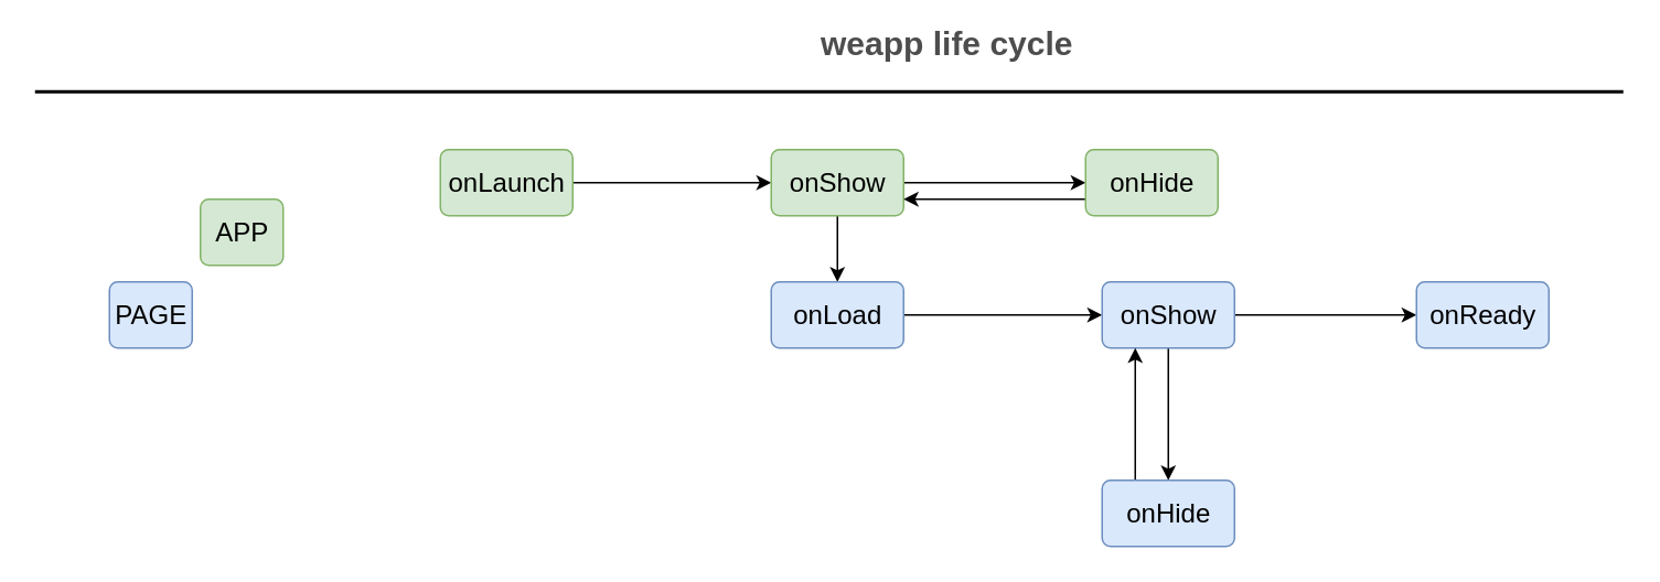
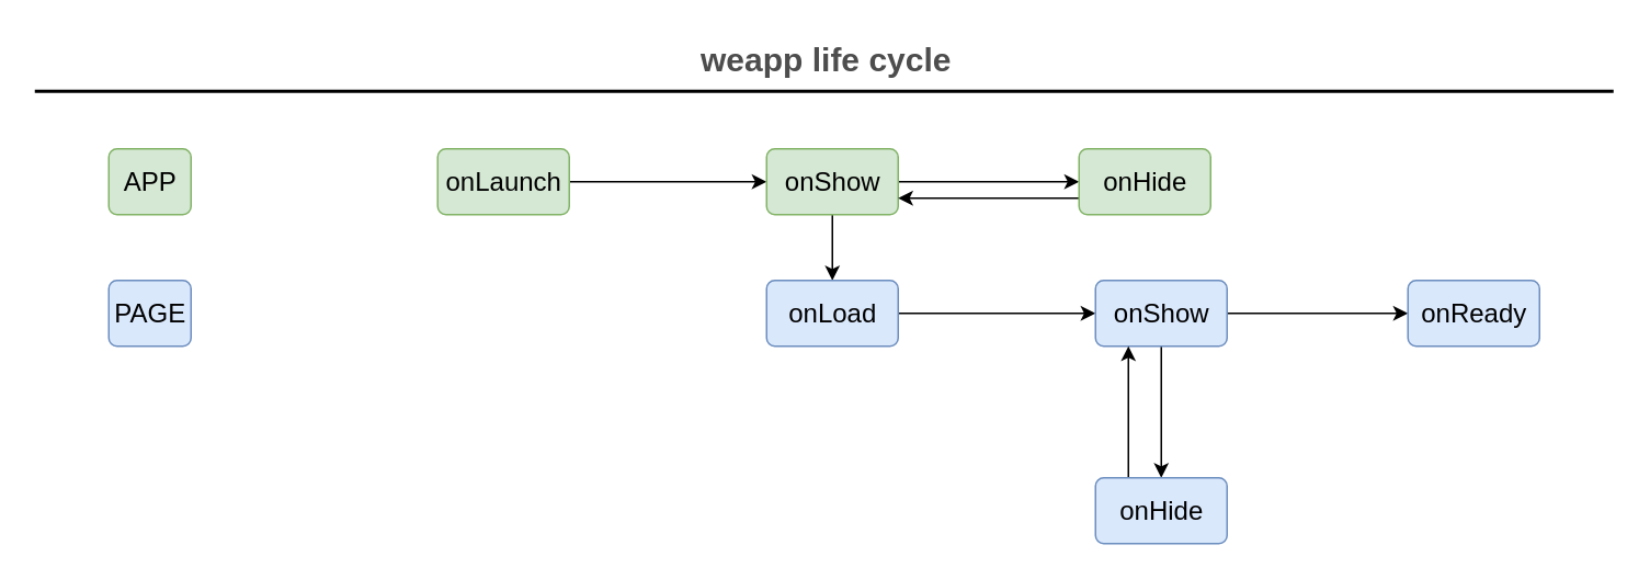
  <mxCell id="0" />
  <mxCell id="1" parent="0" />
- <mxCell id="2" value="weapp life cycle" style="text;html=1;strokeColor=none;fillColor=none;align=center;verticalAlign=middle;whiteSpace=wrap;rounded=0;fontStyle=1;fontSize=20;fontColor=#4D4D4D;" parent="1" vertex="1"><mxGeometry x="176.5" y="10" width="790" height="30" as="geometry" /></mxCell>
+ <mxCell id="2" value="weapp life cycle" style="text;html=1;strokeColor=none;fillColor=none;align=center;verticalAlign=middle;whiteSpace=wrap;rounded=0;fontStyle=1;fontSize=20;fontColor=#4D4D4D;" parent="1" vertex="1"><mxGeometry x="106.5" y="20" width="790" height="30" as="geometry" /></mxCell>
  <mxCell id="3" value="" style="line;strokeWidth=2;html=1;fontSize=20;fontColor=#4D4D4D;" parent="1" vertex="1"><mxGeometry x="20.5" y="50" width="960" height="10" as="geometry" /></mxCell>
- <mxCell id="4" value="APP" style="html=1;shadow=0;dashed=0;shape=mxgraph.bootstrap.rrect;rSize=5;strokeColor=#82b366;strokeWidth=1;fillColor=#d5e8d4;whiteSpace=wrap;align=center;verticalAlign=middle;spacingLeft=0;fontStyle=0;fontSize=16;spacing=5;" vertex="1" parent="1"><mxGeometry x="120.5" y="120" width="50" height="40" as="geometry" /></mxCell>
+ <mxCell id="4" value="APP" style="html=1;shadow=0;dashed=0;shape=mxgraph.bootstrap.rrect;rSize=5;strokeColor=#82b366;strokeWidth=1;fillColor=#d5e8d4;whiteSpace=wrap;align=center;verticalAlign=middle;spacingLeft=0;fontStyle=0;fontSize=16;spacing=5;" vertex="1" parent="1"><mxGeometry x="65.5" y="90" width="50" height="40" as="geometry" /></mxCell>
  <mxCell id="5" value="PAGE" style="html=1;shadow=0;dashed=0;shape=mxgraph.bootstrap.rrect;rSize=5;strokeColor=#6c8ebf;strokeWidth=1;fillColor=#dae8fc;whiteSpace=wrap;align=center;verticalAlign=middle;spacingLeft=0;fontStyle=0;fontSize=16;spacing=5;" vertex="1" parent="1"><mxGeometry x="65.5" y="170" width="50" height="40" as="geometry" /></mxCell>
  <mxCell id="6" style="edgeStyle=orthogonalEdgeStyle;rounded=0;orthogonalLoop=1;jettySize=auto;html=1;" edge="1" parent="1" source="7" target="10"><mxGeometry relative="1" as="geometry" /></mxCell>
  <mxCell id="7" value="onLaunch" style="html=1;shadow=0;dashed=0;shape=mxgraph.bootstrap.rrect;rSize=5;strokeColor=#82b366;strokeWidth=1;fillColor=#d5e8d4;whiteSpace=wrap;align=center;verticalAlign=middle;spacingLeft=0;fontStyle=0;fontSize=16;spacing=5;" vertex="1" parent="1"><mxGeometry x="265.5" y="90" width="80" height="40" as="geometry" /></mxCell>
  <mxCell id="8" style="edgeStyle=orthogonalEdgeStyle;rounded=0;orthogonalLoop=1;jettySize=auto;html=1;" edge="1" parent="1" source="10" target="14"><mxGeometry relative="1" as="geometry" /></mxCell>
  <mxCell id="9" style="edgeStyle=orthogonalEdgeStyle;rounded=0;orthogonalLoop=1;jettySize=auto;html=1;" edge="1" parent="1" source="10" target="12"><mxGeometry relative="1" as="geometry" /></mxCell>
  <mxCell id="10" value="onShow" style="html=1;shadow=0;dashed=0;shape=mxgraph.bootstrap.rrect;rSize=5;strokeColor=#82b366;strokeWidth=1;fillColor=#d5e8d4;whiteSpace=wrap;align=center;verticalAlign=middle;spacingLeft=0;fontStyle=0;fontSize=16;spacing=5;" vertex="1" parent="1"><mxGeometry x="465.5" y="90" width="80" height="40" as="geometry" /></mxCell>
  <mxCell id="11" style="edgeStyle=orthogonalEdgeStyle;rounded=0;orthogonalLoop=1;jettySize=auto;html=1;entryX=1;entryY=0.75;entryDx=0;entryDy=0;entryPerimeter=0;" edge="1" parent="1" source="12" target="10"><mxGeometry relative="1" as="geometry"><Array as="points"><mxPoint x="675.5" y="120" /><mxPoint x="675.5" y="120" /></Array></mxGeometry></mxCell>
  <mxCell id="12" value="onHide" style="html=1;shadow=0;dashed=0;shape=mxgraph.bootstrap.rrect;rSize=5;strokeColor=#82b366;strokeWidth=1;fillColor=#d5e8d4;whiteSpace=wrap;align=center;verticalAlign=middle;spacingLeft=0;fontStyle=0;fontSize=16;spacing=5;" vertex="1" parent="1"><mxGeometry x="655.5" y="90" width="80" height="40" as="geometry" /></mxCell>
  <mxCell id="13" style="edgeStyle=orthogonalEdgeStyle;rounded=0;orthogonalLoop=1;jettySize=auto;html=1;" edge="1" parent="1" source="14" target="17"><mxGeometry relative="1" as="geometry" /></mxCell>
  <mxCell id="14" value="onLoad" style="html=1;shadow=0;dashed=0;shape=mxgraph.bootstrap.rrect;rSize=5;strokeColor=#6c8ebf;strokeWidth=1;fillColor=#dae8fc;whiteSpace=wrap;align=center;verticalAlign=middle;spacingLeft=0;fontStyle=0;fontSize=16;spacing=5;" vertex="1" parent="1"><mxGeometry x="465.5" y="170" width="80" height="40" as="geometry" /></mxCell>
  <mxCell id="15" style="edgeStyle=orthogonalEdgeStyle;rounded=0;orthogonalLoop=1;jettySize=auto;html=1;" edge="1" parent="1" source="17" target="20"><mxGeometry relative="1" as="geometry" /></mxCell>
  <mxCell id="16" style="edgeStyle=orthogonalEdgeStyle;rounded=0;orthogonalLoop=1;jettySize=auto;html=1;" edge="1" parent="1" source="17" target="19"><mxGeometry relative="1" as="geometry" /></mxCell>
  <mxCell id="17" value="onShow" style="html=1;shadow=0;dashed=0;shape=mxgraph.bootstrap.rrect;rSize=5;strokeColor=#6c8ebf;strokeWidth=1;fillColor=#dae8fc;whiteSpace=wrap;align=center;verticalAlign=middle;spacingLeft=0;fontStyle=0;fontSize=16;spacing=5;" vertex="1" parent="1"><mxGeometry x="665.5" y="170" width="80" height="40" as="geometry" /></mxCell>
  <mxCell id="18" style="edgeStyle=orthogonalEdgeStyle;rounded=0;orthogonalLoop=1;jettySize=auto;html=1;" edge="1" parent="1" source="19" target="17"><mxGeometry relative="1" as="geometry"><Array as="points"><mxPoint x="685.5" y="280" /><mxPoint x="685.5" y="280" /></Array></mxGeometry></mxCell>
  <mxCell id="19" value="onHide" style="html=1;shadow=0;dashed=0;shape=mxgraph.bootstrap.rrect;rSize=5;strokeColor=#6c8ebf;strokeWidth=1;fillColor=#dae8fc;whiteSpace=wrap;align=center;verticalAlign=middle;spacingLeft=0;fontStyle=0;fontSize=16;spacing=5;" vertex="1" parent="1"><mxGeometry x="665.5" y="290" width="80" height="40" as="geometry" /></mxCell>
  <mxCell id="20" value="onReady" style="html=1;shadow=0;dashed=0;shape=mxgraph.bootstrap.rrect;rSize=5;strokeColor=#6c8ebf;strokeWidth=1;fillColor=#dae8fc;whiteSpace=wrap;align=center;verticalAlign=middle;spacingLeft=0;fontStyle=0;fontSize=16;spacing=5;" vertex="1" parent="1"><mxGeometry x="855.5" y="170" width="80" height="40" as="geometry" /></mxCell>
